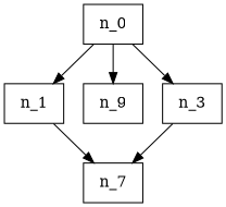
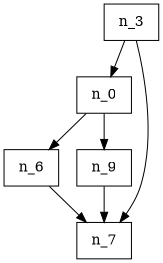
  strict digraph {
    collapsed=0
    cpathlen=0
    deadline=0
    period=0
    workload=0
    node [distance=0 factor=0.1 marked=0 object=1 shape=rectangle threads=1 visited=0 wcet=0 wcetone=20]
    n_0 [factor=0.3 object=2 wcetone=12]
-   n_1
+   n_1 [label=n_6]
    n3 [label=n_9]
    n_3
    n5 [factor=0.15 label=n_7 object=3 wcetone=30]
    n_0 -> n_1
    n_0 -> n3
-   n_0 -> n_3
+   n_3 -> n_0
    n_1 -> n5
+   n3 -> n5
    n_3 -> n5
  }
